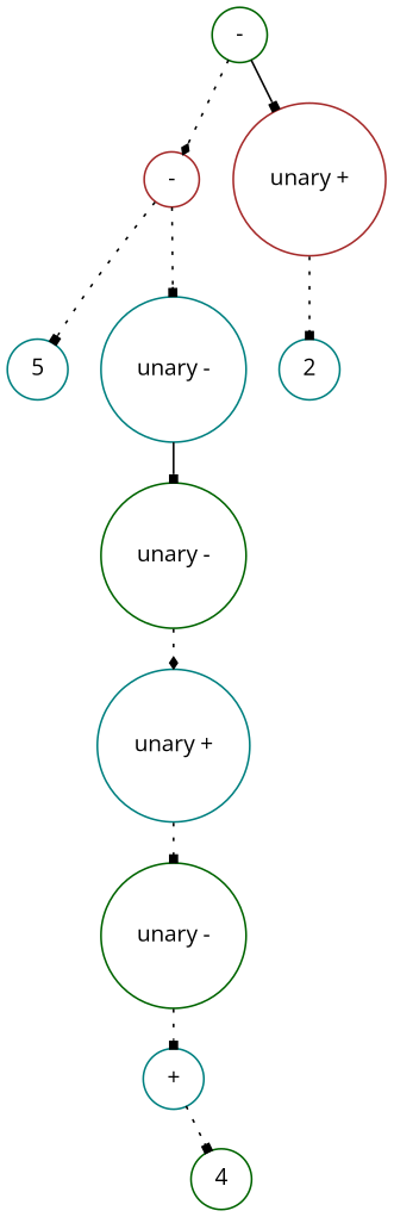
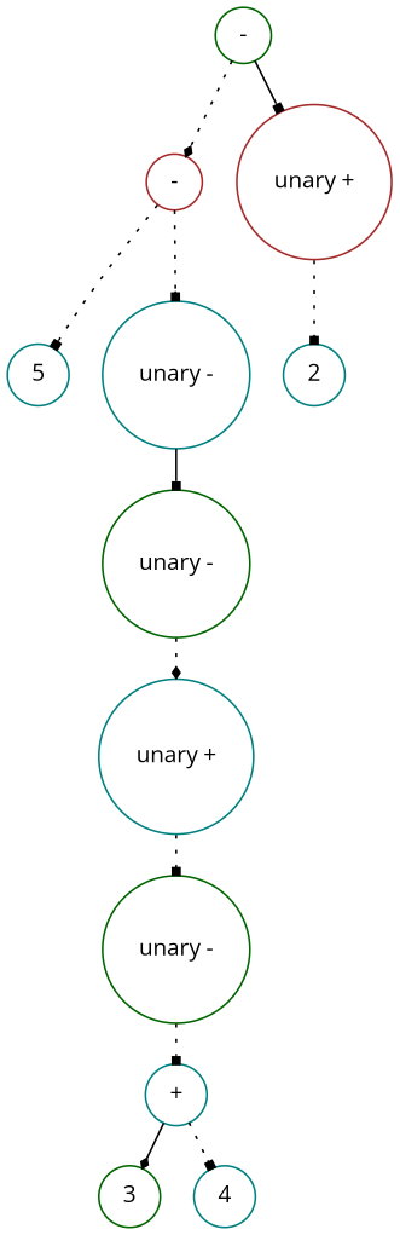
  digraph {
    fontname="Open Sans"
    ranksep=.3
    node [color=darkgreen fontname="Open Sans" fontsize=12 shape=circle]
    edge [arrowhead=box arrowsize=.5 fontname="Open Sans" style=dotted]
    n1 [height=.1 label="-"]
    n2 [color=brown height=.1 label="-"]
    n3 [color=brown height=.1 label="unary +"]
    n4 [color=teal height=.1 label=5]
    n5 [color=teal height=.1 label="unary -"]
    n6 [color=teal height=.1 label=2]
    n7 [height=.1 label="unary -"]
    n8 [color=teal height=.1 label="unary +"]
    n9 [height=.1 label="unary -"]
    n10 [color=teal height=.1 label="+"]
-   n12 [height=.1 label=4]
+   n11 [height=.1 label=3]
+   n12 [color=teal height=.1 label=4]
    n1 -> n2 [arrowhead=diamond]
    n1 -> n3 [style=solid]
    n2 -> n4
    n2 -> n5
    n3 -> n6
    n5 -> n7 [style=solid]
    n7 -> n8 [arrowhead=diamond]
    n8 -> n9
    n9 -> n10
+   n10 -> n11 [arrowhead=diamond style=solid]
    n10 -> n12
  }
